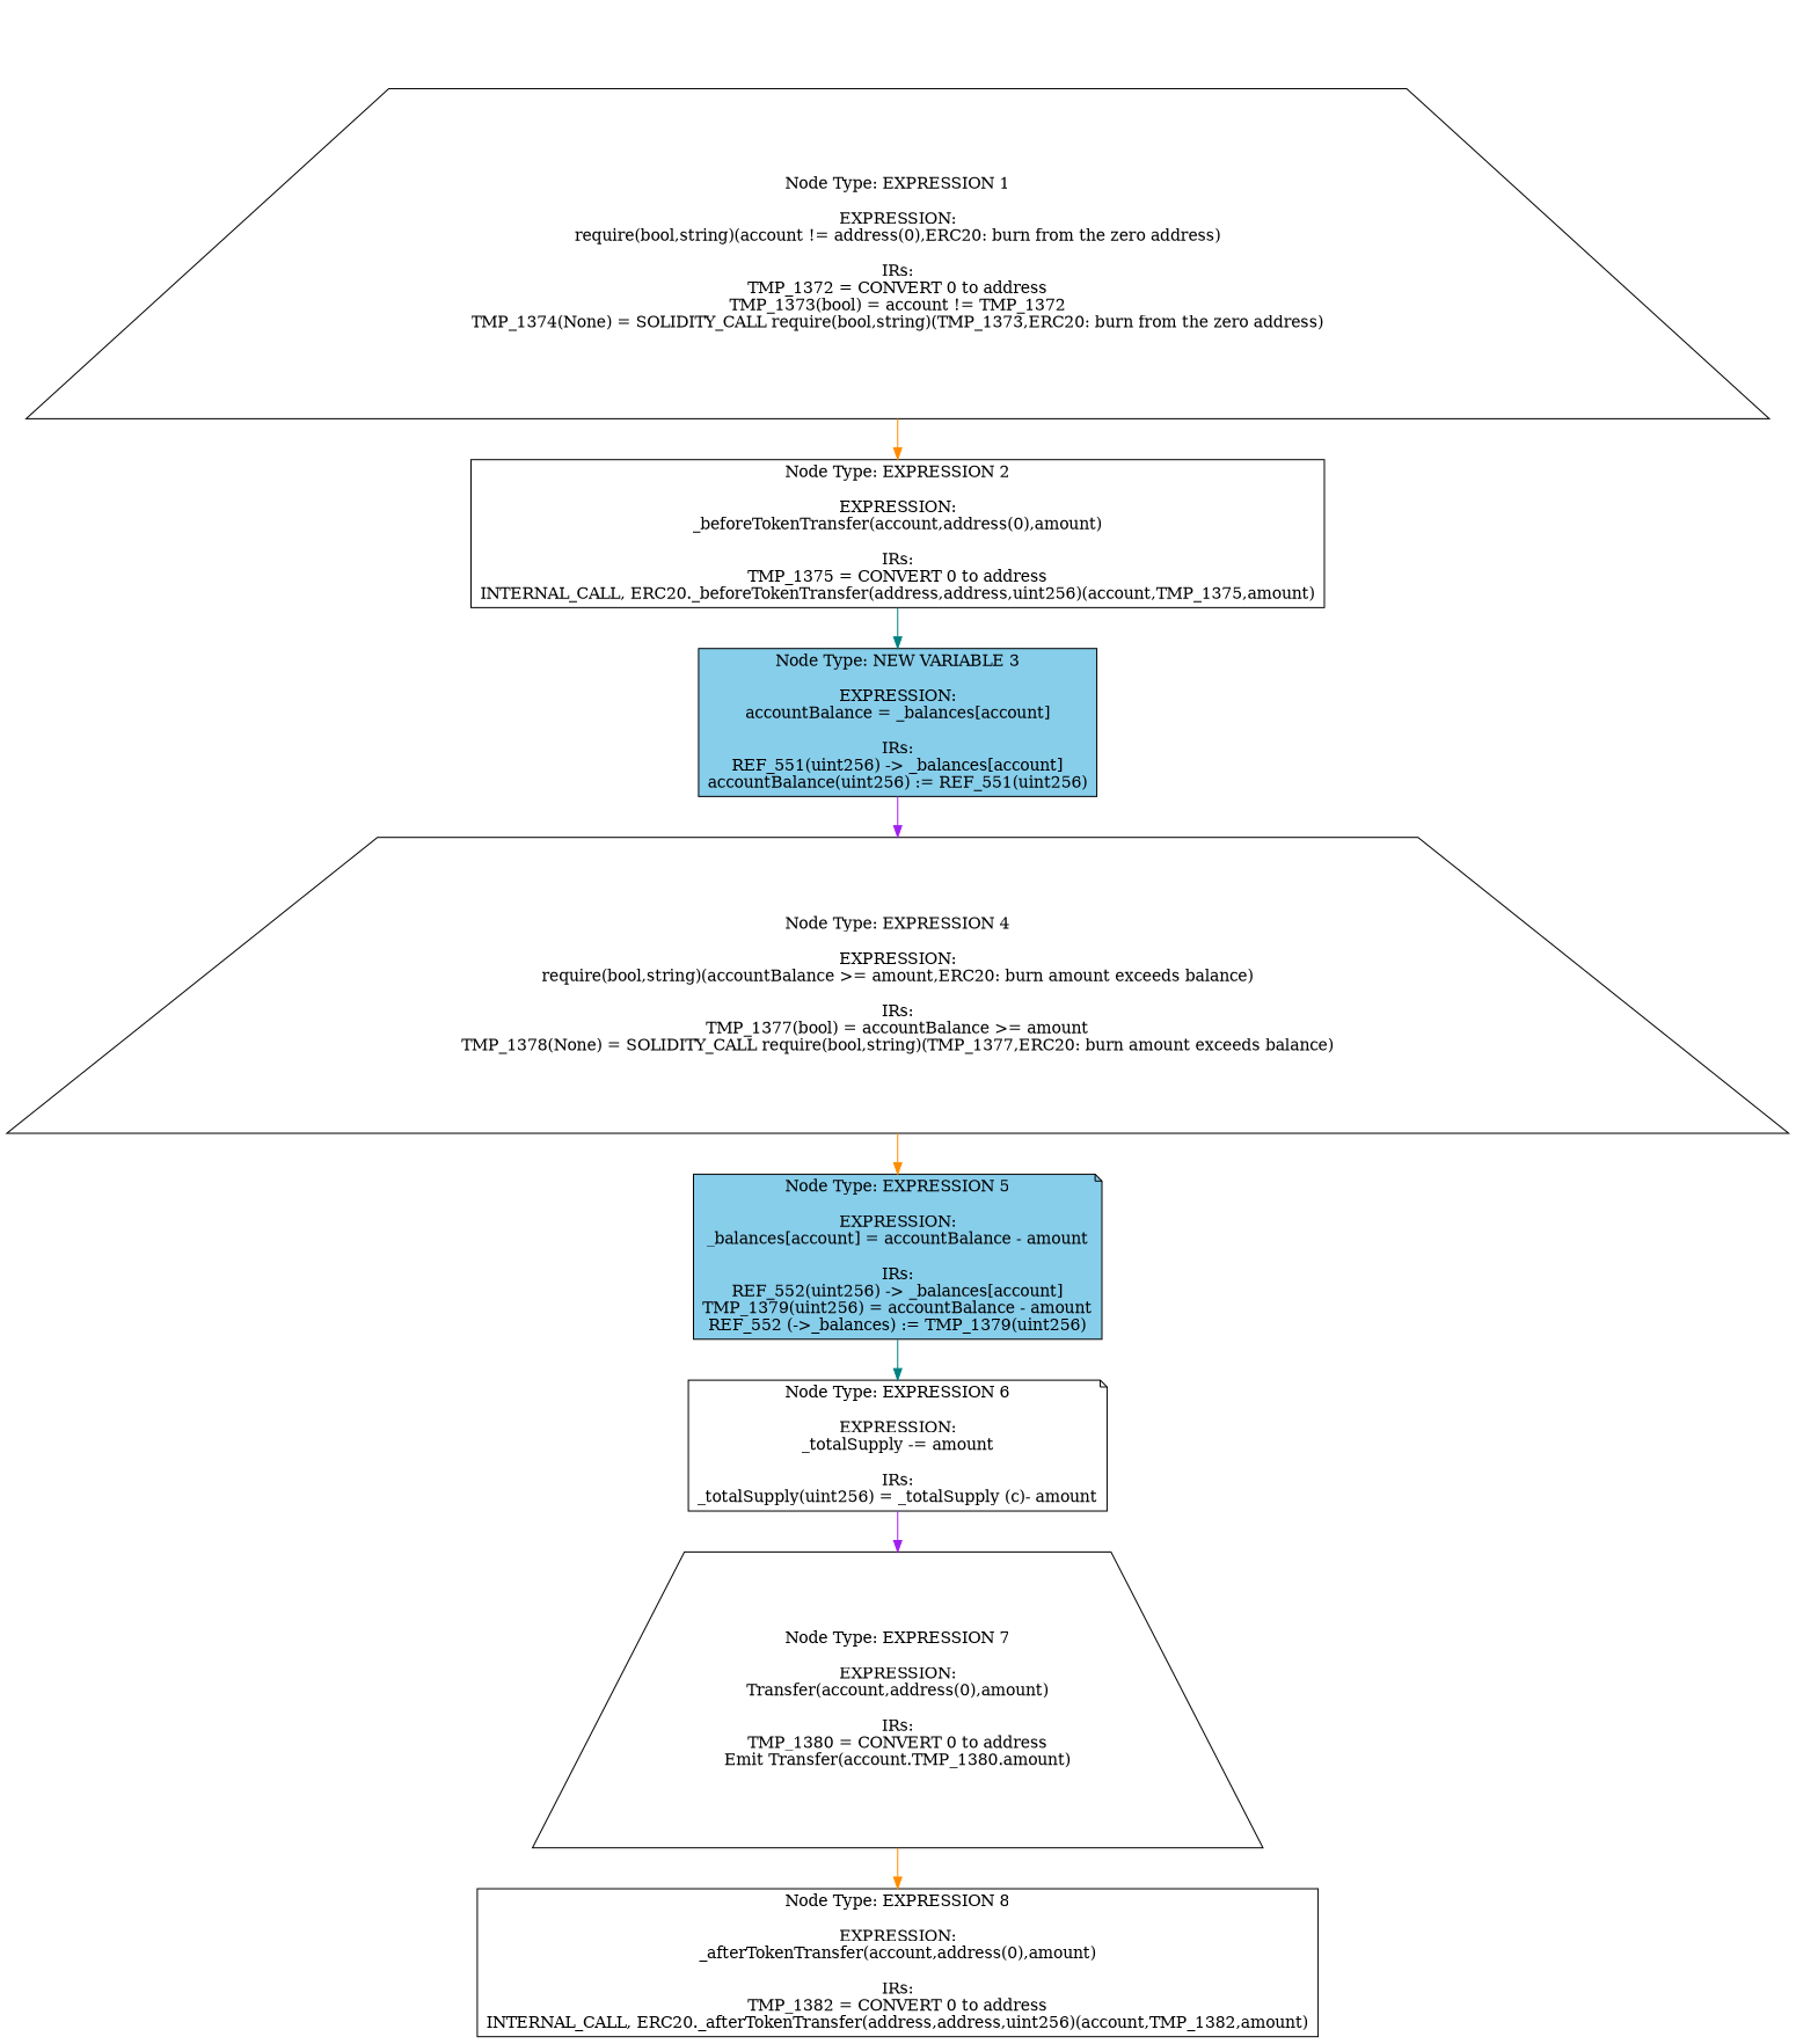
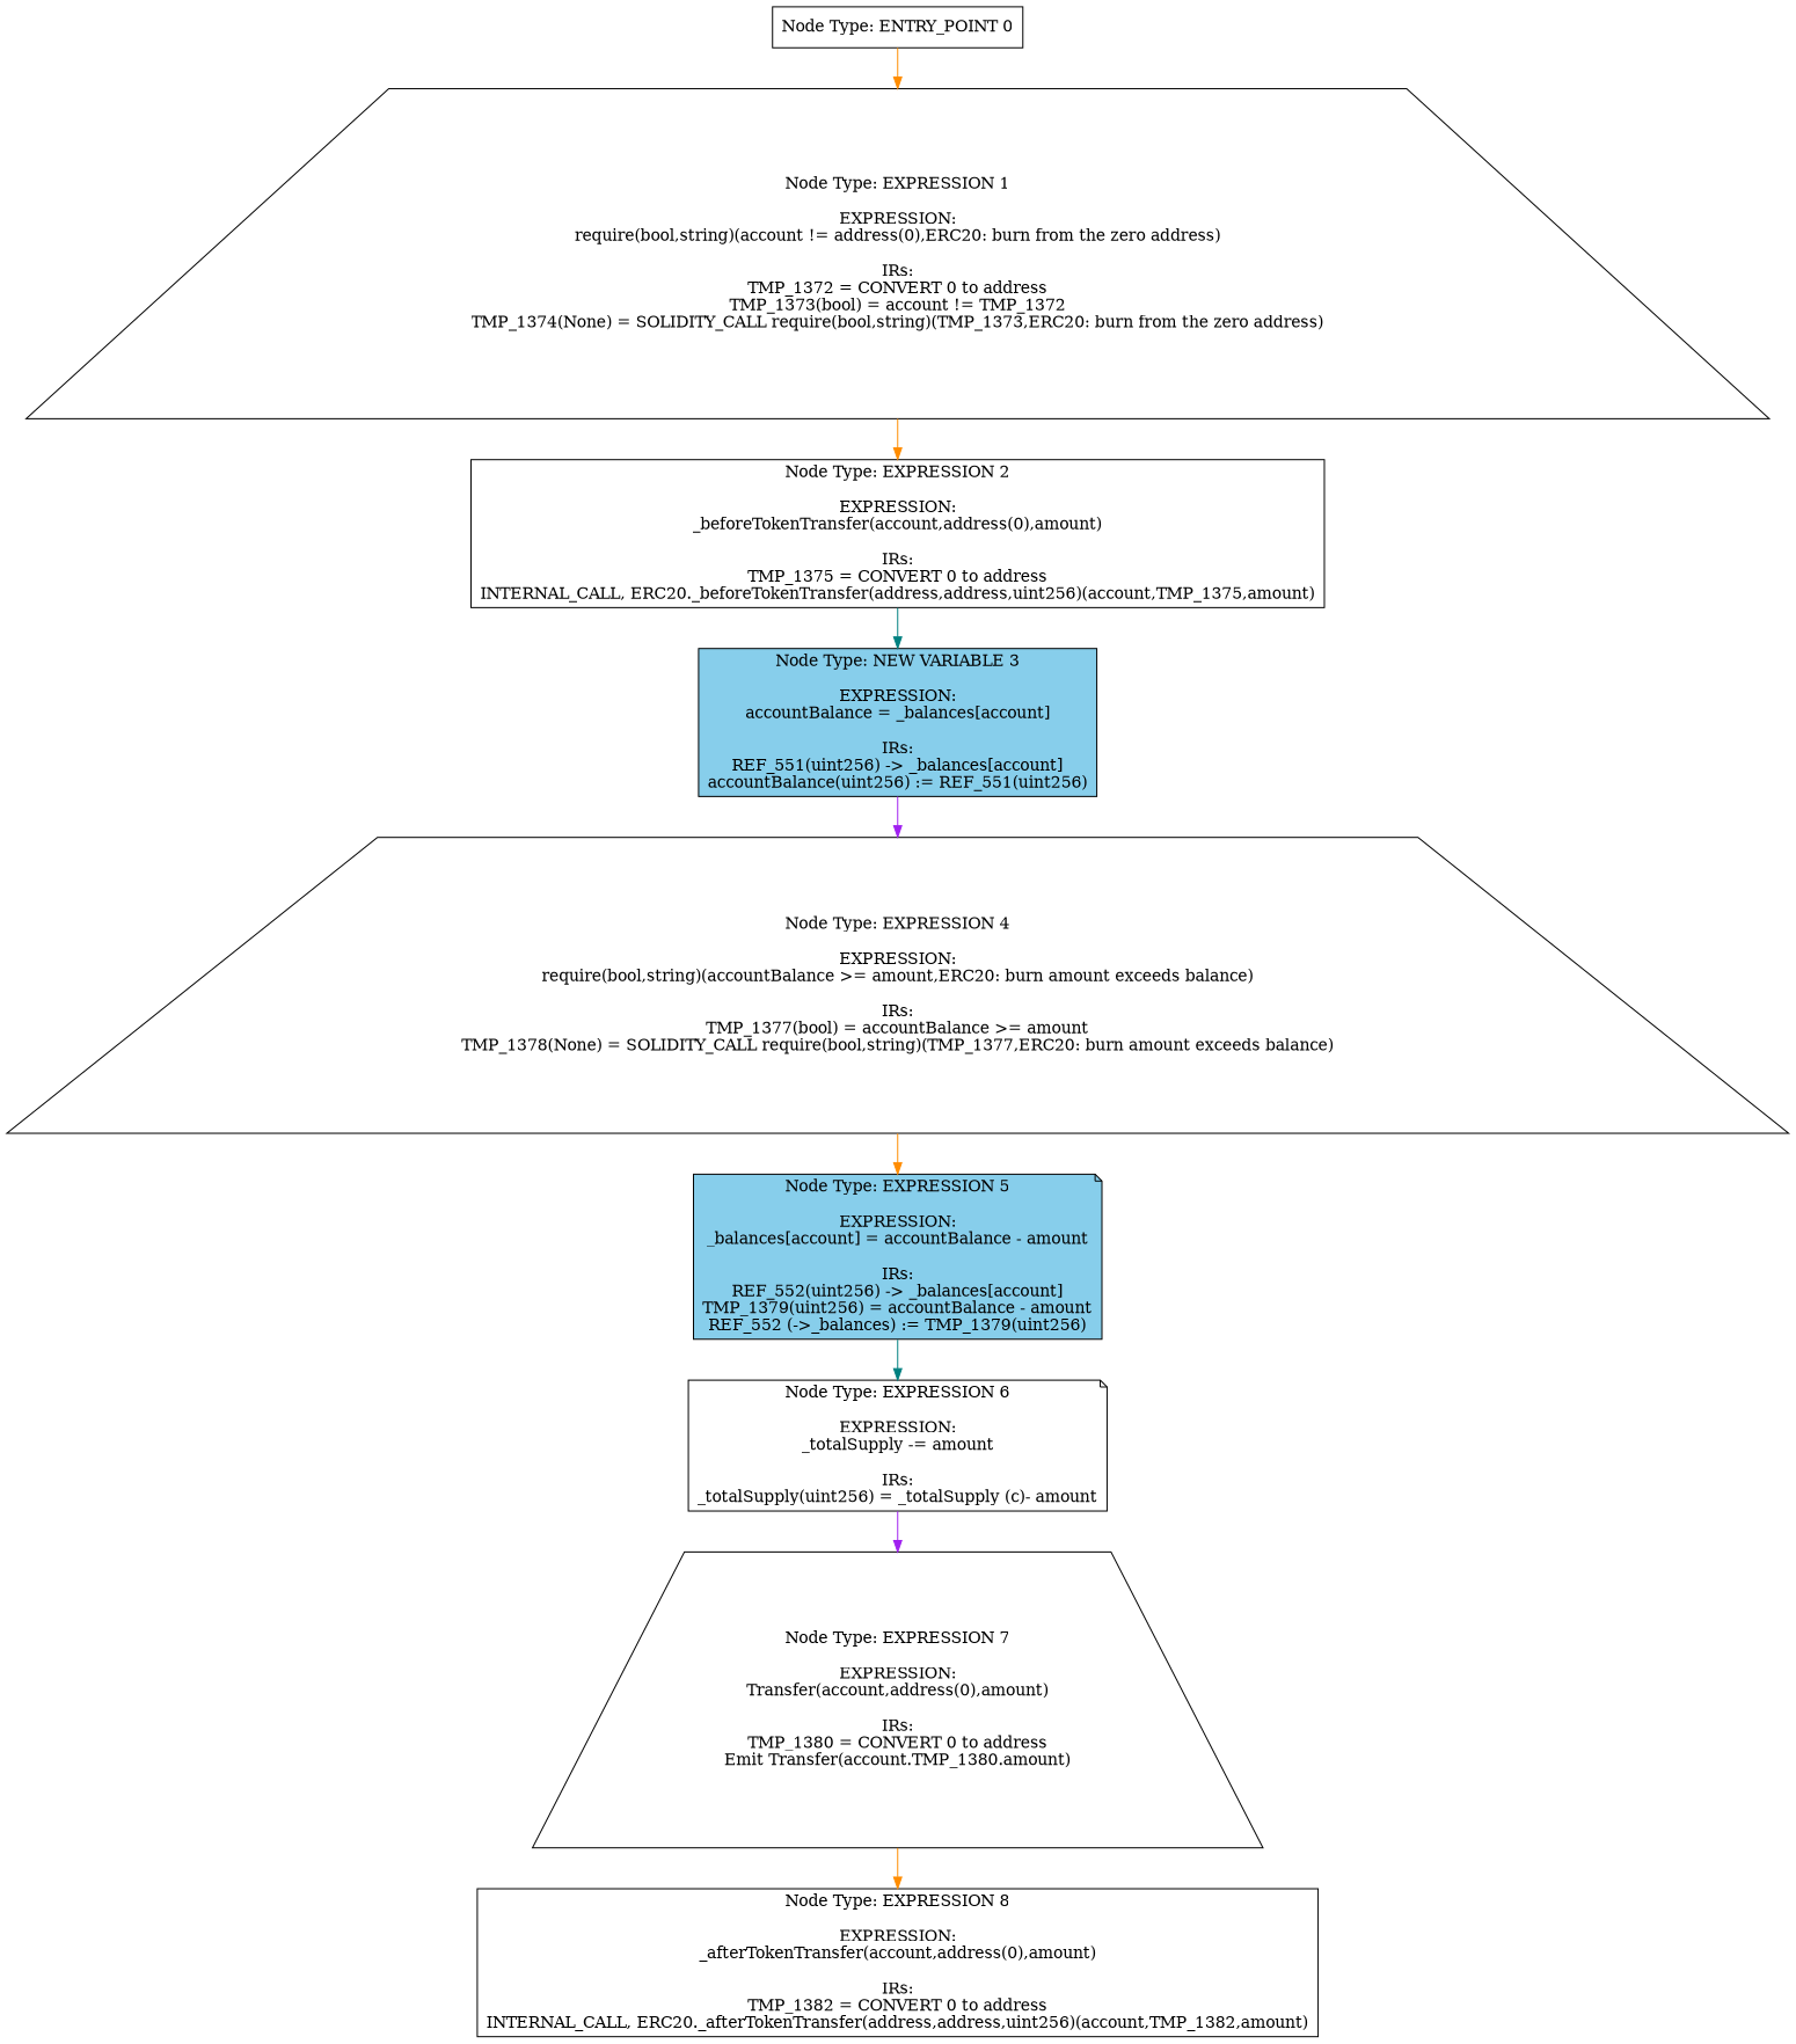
  digraph {
    node [style=filled fillcolor=white shape=box]
    edge [color=darkorange]
+   n1 [label="Node Type: ENTRY_POINT 0\n"]
    n2 [label="Node Type: EXPRESSION 1\n\nEXPRESSION:\nrequire(bool,string)(account != address(0),ERC20: burn from the zero address)\n\nIRs:\nTMP_1372 = CONVERT 0 to address\nTMP_1373(bool) = account != TMP_1372\nTMP_1374(None) = SOLIDITY_CALL require(bool,string)(TMP_1373,ERC20: burn from the zero address)" shape=trapezium]
    n3 [label="Node Type: EXPRESSION 2\n\nEXPRESSION:\n_beforeTokenTransfer(account,address(0),amount)\n\nIRs:\nTMP_1375 = CONVERT 0 to address\nINTERNAL_CALL, ERC20._beforeTokenTransfer(address,address,uint256)(account,TMP_1375,amount)"]
    n4 [label="Node Type: NEW VARIABLE 3\n\nEXPRESSION:\naccountBalance = _balances[account]\n\nIRs:\nREF_551(uint256) -> _balances[account]\naccountBalance(uint256) := REF_551(uint256)" fillcolor=skyblue]
    n5 [label="Node Type: EXPRESSION 4\n\nEXPRESSION:\nrequire(bool,string)(accountBalance >= amount,ERC20: burn amount exceeds balance)\n\nIRs:\nTMP_1377(bool) = accountBalance >= amount\nTMP_1378(None) = SOLIDITY_CALL require(bool,string)(TMP_1377,ERC20: burn amount exceeds balance)" shape=trapezium]
    n6 [label="Node Type: EXPRESSION 5\n\nEXPRESSION:\n_balances[account] = accountBalance - amount\n\nIRs:\nREF_552(uint256) -> _balances[account]\nTMP_1379(uint256) = accountBalance - amount\nREF_552 (->_balances) := TMP_1379(uint256)" fillcolor=skyblue shape=note]
    n7 [label="Node Type: EXPRESSION 6\n\nEXPRESSION:\n_totalSupply -= amount\n\nIRs:\n_totalSupply(uint256) = _totalSupply (c)- amount" shape=note]
    n8 [label="Node Type: EXPRESSION 7\n\nEXPRESSION:\nTransfer(account,address(0),amount)\n\nIRs:\nTMP_1380 = CONVERT 0 to address\nEmit Transfer(account.TMP_1380.amount)" shape=trapezium]
    n9 [label="Node Type: EXPRESSION 8\n\nEXPRESSION:\n_afterTokenTransfer(account,address(0),amount)\n\nIRs:\nTMP_1382 = CONVERT 0 to address\nINTERNAL_CALL, ERC20._afterTokenTransfer(address,address,uint256)(account,TMP_1382,amount)"]
+   n1 -> n2
    n2 -> n3
    n3 -> n4 [color=teal]
    n4 -> n5 [color=purple]
    n5 -> n6
    n6 -> n7 [color=teal]
    n7 -> n8 [color=purple]
    n8 -> n9
  }
